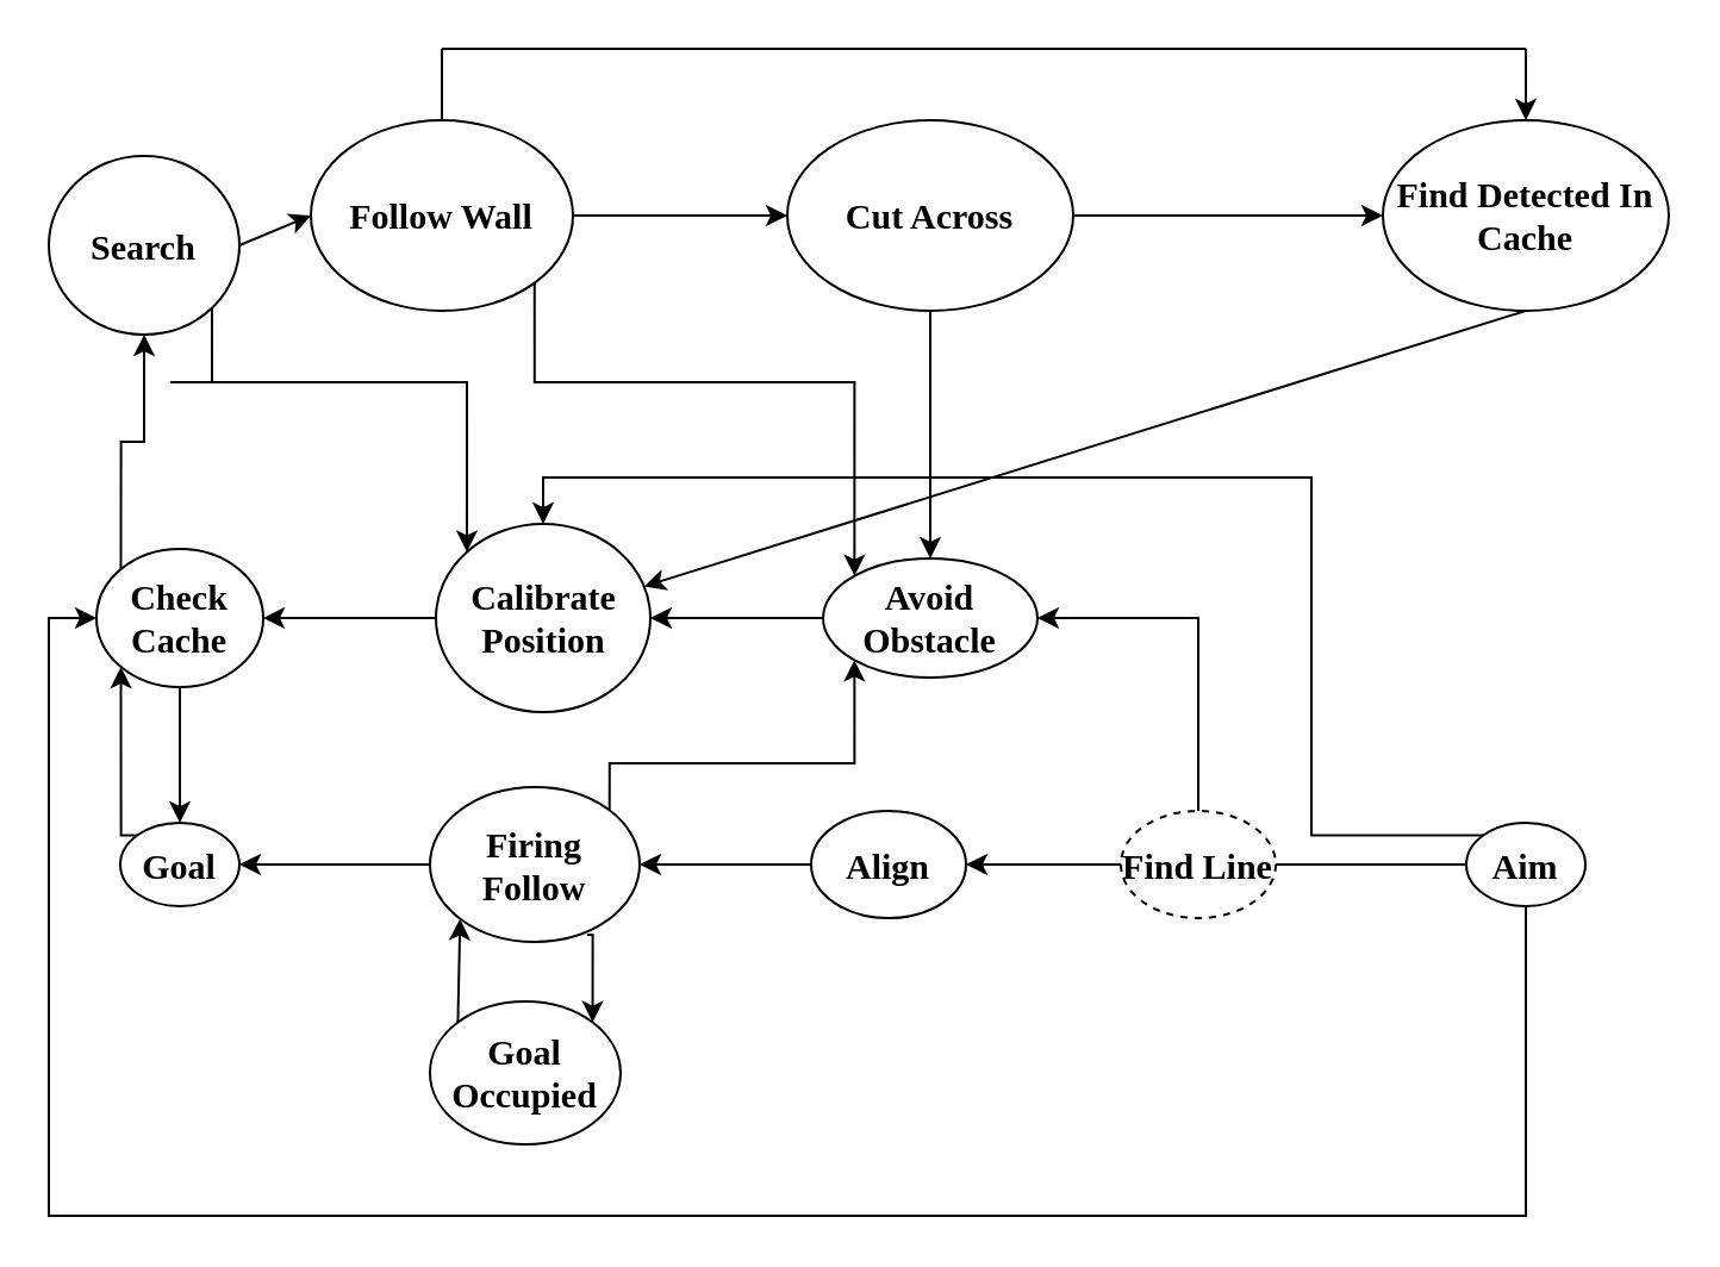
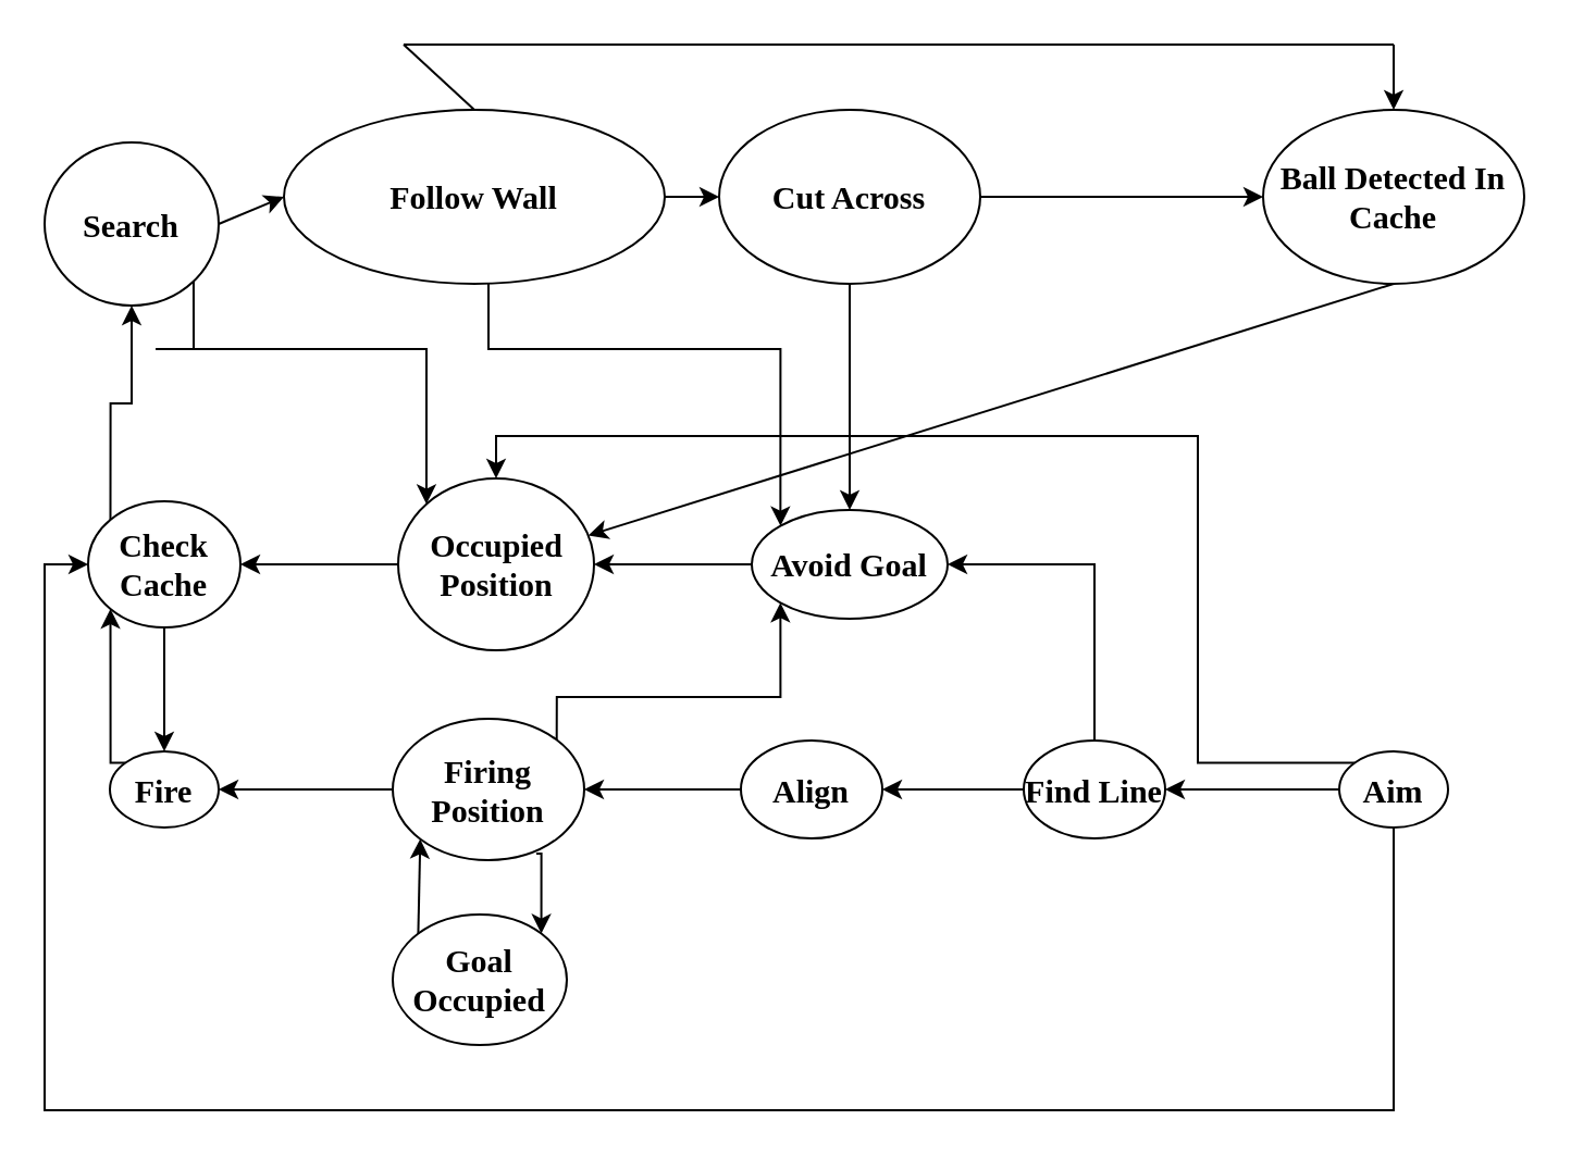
  <mxCell id="0" />
  <mxCell id="1" parent="0" />
  <mxCell id="2" style="edgeStyle=orthogonalEdgeStyle;rounded=0;orthogonalLoop=1;jettySize=auto;html=1;exitX=1;exitY=1;exitDx=0;exitDy=0;entryX=0;entryY=0;entryDx=0;entryDy=0;" edge="1" parent="1" source="3" target="5"><mxGeometry relative="1" as="geometry"><Array as="points"><mxPoint x="71" y="160" /><mxPoint x="198" y="160" /></Array></mxGeometry></mxCell>
  <mxCell id="3" value="&lt;div style=&quot;font-size: 15px&quot;&gt;&lt;font style=&quot;font-size: 15px&quot; face=&quot;Lucida Console&quot;&gt;&lt;b&gt;Search&lt;/b&gt;&lt;/font&gt;&lt;/div&gt;" style="ellipse;whiteSpace=wrap;html=1;gradientColor=#ffffff;" vertex="1" parent="1"><mxGeometry x="20" y="65" width="80" height="75" as="geometry" /></mxCell>
  <mxCell id="4" style="edgeStyle=orthogonalEdgeStyle;rounded=0;orthogonalLoop=1;jettySize=auto;html=1;exitX=0;exitY=0.5;exitDx=0;exitDy=0;entryX=1;entryY=0.5;entryDx=0;entryDy=0;" edge="1" parent="1" source="5" target="28"><mxGeometry relative="1" as="geometry" /></mxCell>
- <mxCell id="5" value="&lt;div style=&quot;font-size: 15px&quot;&gt;&lt;font style=&quot;font-size: 15px&quot; face=&quot;Lucida Console&quot;&gt;&lt;b&gt;Calibrate Position&lt;br&gt;&lt;/b&gt;&lt;/font&gt;&lt;/div&gt;" style="ellipse;whiteSpace=wrap;html=1;gradientColor=#ffffff;" vertex="1" parent="1"><mxGeometry x="182.5" y="219.5" width="90" height="79" as="geometry" /></mxCell>
+ <mxCell id="5" value="&lt;div style=&quot;font-size: 15px&quot;&gt;&lt;font style=&quot;font-size: 15px&quot; face=&quot;Lucida Console&quot;&gt;&lt;b&gt;Occupied Position&lt;br&gt;&lt;/b&gt;&lt;/font&gt;&lt;/div&gt;" style="ellipse;whiteSpace=wrap;html=1;gradientColor=#ffffff;" vertex="1" parent="1"><mxGeometry x="182.5" y="219.5" width="90" height="79" as="geometry" /></mxCell>
  <mxCell id="6" style="edgeStyle=orthogonalEdgeStyle;rounded=0;orthogonalLoop=1;jettySize=auto;html=1;exitX=1;exitY=1;exitDx=0;exitDy=0;entryX=0;entryY=0;entryDx=0;entryDy=0;" edge="1" parent="1" source="7" target="10"><mxGeometry relative="1" as="geometry"><Array as="points"><mxPoint x="224" y="160" /><mxPoint x="358" y="160" /></Array></mxGeometry></mxCell>
- <mxCell id="7" value="&lt;div style=&quot;font-size: 15px&quot;&gt;&lt;font style=&quot;font-size: 15px&quot; face=&quot;Lucida Console&quot;&gt;&lt;b&gt;Follow Wall&lt;br&gt;&lt;/b&gt;&lt;/font&gt;&lt;/div&gt;" style="ellipse;whiteSpace=wrap;html=1;gradientColor=#ffffff;" vertex="1" parent="1"><mxGeometry x="130" y="50" width="110" height="80" as="geometry" /></mxCell>
+ <mxCell id="7" value="&lt;div style=&quot;font-size: 15px&quot;&gt;&lt;font style=&quot;font-size: 15px&quot; face=&quot;Lucida Console&quot;&gt;&lt;b&gt;Follow Wall&lt;br&gt;&lt;/b&gt;&lt;/font&gt;&lt;/div&gt;" style="ellipse;whiteSpace=wrap;html=1;gradientColor=#ffffff;" vertex="1" parent="1"><mxGeometry x="130" y="50" width="175" height="80" as="geometry" /></mxCell>
  <mxCell id="8" value="" style="edgeStyle=orthogonalEdgeStyle;rounded=0;orthogonalLoop=1;jettySize=auto;html=1;" edge="1" parent="1" source="9" target="10"><mxGeometry relative="1" as="geometry" /></mxCell>
  <mxCell id="9" value="&lt;div style=&quot;font-size: 15px&quot;&gt;&lt;font style=&quot;font-size: 15px&quot; face=&quot;Lucida Console&quot;&gt;&lt;b&gt;Cut Across&lt;br&gt;&lt;/b&gt;&lt;/font&gt;&lt;/div&gt;" style="ellipse;whiteSpace=wrap;html=1;gradientColor=#ffffff;" vertex="1" parent="1"><mxGeometry x="330" y="50" width="120" height="80" as="geometry" /></mxCell>
- <mxCell id="10" value="&lt;div style=&quot;font-size: 15px&quot;&gt;&lt;font style=&quot;font-size: 15px&quot; face=&quot;Lucida Console&quot;&gt;&lt;b&gt;Avoid Obstacle&lt;/b&gt;&lt;/font&gt;&lt;/div&gt;" style="ellipse;whiteSpace=wrap;html=1;gradientColor=#ffffff;" vertex="1" parent="1"><mxGeometry x="345" y="234" width="90" height="50" as="geometry" /></mxCell>
- <mxCell id="11" value="&lt;div style=&quot;font-size: 15px&quot;&gt;&lt;font style=&quot;font-size: 15px&quot; face=&quot;Lucida Console&quot;&gt;&lt;b&gt;Find Detected In Cache&lt;br&gt;&lt;/b&gt;&lt;/font&gt;&lt;/div&gt;" style="ellipse;whiteSpace=wrap;html=1;gradientColor=#ffffff;" vertex="1" parent="1"><mxGeometry x="580" y="50" width="120" height="80" as="geometry" /></mxCell>
- <mxCell id="12" value="" style="edgeStyle=orthogonalEdgeStyle;rounded=0;orthogonalLoop=1;jettySize=auto;html=1;endArrow=none;" edge="1" parent="1" source="15" target="18"><mxGeometry relative="1" as="geometry" /></mxCell>
+ <mxCell id="10" value="&lt;div style=&quot;font-size: 15px&quot;&gt;&lt;font style=&quot;font-size: 15px&quot; face=&quot;Lucida Console&quot;&gt;&lt;b&gt;Avoid Goal&lt;/b&gt;&lt;/font&gt;&lt;/div&gt;" style="ellipse;whiteSpace=wrap;html=1;gradientColor=#ffffff;" vertex="1" parent="1"><mxGeometry x="345" y="234" width="90" height="50" as="geometry" /></mxCell>
+ <mxCell id="11" value="&lt;div style=&quot;font-size: 15px&quot;&gt;&lt;font style=&quot;font-size: 15px&quot; face=&quot;Lucida Console&quot;&gt;&lt;b&gt;Ball Detected In Cache&lt;br&gt;&lt;/b&gt;&lt;/font&gt;&lt;/div&gt;" style="ellipse;whiteSpace=wrap;html=1;gradientColor=#ffffff;" vertex="1" parent="1"><mxGeometry x="580" y="50" width="120" height="80" as="geometry" /></mxCell>
+ <mxCell id="12" value="" style="edgeStyle=orthogonalEdgeStyle;rounded=0;orthogonalLoop=1;jettySize=auto;html=1;" edge="1" parent="1" source="15" target="18"><mxGeometry relative="1" as="geometry" /></mxCell>
  <mxCell id="13" style="edgeStyle=orthogonalEdgeStyle;rounded=0;orthogonalLoop=1;jettySize=auto;html=1;exitX=0;exitY=0;exitDx=0;exitDy=0;entryX=0.5;entryY=0;entryDx=0;entryDy=0;" edge="1" parent="1" source="15" target="5"><mxGeometry relative="1" as="geometry"><Array as="points"><mxPoint x="550" y="350" /><mxPoint x="550" y="200" /><mxPoint x="228" y="200" /></Array></mxGeometry></mxCell>
  <mxCell id="14" style="edgeStyle=orthogonalEdgeStyle;rounded=0;orthogonalLoop=1;jettySize=auto;html=1;exitX=0.5;exitY=1;exitDx=0;exitDy=0;entryX=0;entryY=0.5;entryDx=0;entryDy=0;" edge="1" parent="1" source="15" target="28"><mxGeometry relative="1" as="geometry"><mxPoint x="200" y="420" as="targetPoint" /><Array as="points"><mxPoint x="640" y="510" /><mxPoint x="20" y="510" /><mxPoint x="20" y="259" /></Array></mxGeometry></mxCell>
  <mxCell id="15" value="&lt;div style=&quot;font-size: 15px&quot;&gt;&lt;font style=&quot;font-size: 15px&quot; face=&quot;Lucida Console&quot;&gt;&lt;b&gt;Aim&lt;br&gt;&lt;/b&gt;&lt;/font&gt;&lt;/div&gt;" style="ellipse;whiteSpace=wrap;html=1;gradientColor=#ffffff;" vertex="1" parent="1"><mxGeometry x="615" y="345" width="50" height="35" as="geometry" /></mxCell>
  <mxCell id="16" value="" style="edgeStyle=orthogonalEdgeStyle;rounded=0;orthogonalLoop=1;jettySize=auto;html=1;" edge="1" parent="1" source="18" target="20"><mxGeometry relative="1" as="geometry" /></mxCell>
  <mxCell id="17" style="edgeStyle=orthogonalEdgeStyle;rounded=0;orthogonalLoop=1;jettySize=auto;html=1;exitX=0.5;exitY=0;exitDx=0;exitDy=0;entryX=1;entryY=0.5;entryDx=0;entryDy=0;" edge="1" parent="1" source="18" target="10"><mxGeometry relative="1" as="geometry" /></mxCell>
- <mxCell id="18" value="&lt;div style=&quot;font-size: 15px&quot;&gt;&lt;font style=&quot;font-size: 15px&quot; face=&quot;Lucida Console&quot;&gt;&lt;b&gt;Find Line&lt;br&gt;&lt;/b&gt;&lt;/font&gt;&lt;/div&gt;" style="ellipse;whiteSpace=wrap;html=1;gradientColor=#ffffff;dashed=1;" vertex="1" parent="1"><mxGeometry x="470" y="340" width="65" height="45" as="geometry" /></mxCell>
+ <mxCell id="18" value="&lt;div style=&quot;font-size: 15px&quot;&gt;&lt;font style=&quot;font-size: 15px&quot; face=&quot;Lucida Console&quot;&gt;&lt;b&gt;Find Line&lt;br&gt;&lt;/b&gt;&lt;/font&gt;&lt;/div&gt;" style="ellipse;whiteSpace=wrap;html=1;gradientColor=#ffffff;" vertex="1" parent="1"><mxGeometry x="470" y="340" width="65" height="45" as="geometry" /></mxCell>
  <mxCell id="19" value="" style="edgeStyle=orthogonalEdgeStyle;rounded=0;orthogonalLoop=1;jettySize=auto;html=1;" edge="1" parent="1" source="20" target="24"><mxGeometry relative="1" as="geometry" /></mxCell>
  <mxCell id="20" value="&lt;div style=&quot;font-size: 15px&quot;&gt;&lt;font style=&quot;font-size: 15px&quot; face=&quot;Lucida Console&quot;&gt;&lt;b&gt;Align &lt;br&gt;&lt;/b&gt;&lt;/font&gt;&lt;/div&gt;" style="ellipse;whiteSpace=wrap;html=1;gradientColor=#ffffff;" vertex="1" parent="1"><mxGeometry x="340" y="340" width="65" height="45" as="geometry" /></mxCell>
  <mxCell id="21" value="" style="edgeStyle=orthogonalEdgeStyle;rounded=0;orthogonalLoop=1;jettySize=auto;html=1;exitX=0.75;exitY=0.954;exitDx=0;exitDy=0;entryX=1;entryY=0;entryDx=0;entryDy=0;exitPerimeter=0;" edge="1" parent="1" source="24" target="29"><mxGeometry relative="1" as="geometry"><Array as="points"><mxPoint x="248" y="392" /></Array></mxGeometry></mxCell>
  <mxCell id="22" value="" style="edgeStyle=orthogonalEdgeStyle;rounded=0;orthogonalLoop=1;jettySize=auto;html=1;" edge="1" parent="1" source="24" target="26"><mxGeometry relative="1" as="geometry" /></mxCell>
  <mxCell id="23" style="edgeStyle=orthogonalEdgeStyle;rounded=0;orthogonalLoop=1;jettySize=auto;html=1;exitX=1;exitY=0;exitDx=0;exitDy=0;entryX=0;entryY=1;entryDx=0;entryDy=0;" edge="1" parent="1" source="24" target="10"><mxGeometry relative="1" as="geometry"><Array as="points"><mxPoint x="255" y="320" /><mxPoint x="358" y="320" /></Array></mxGeometry></mxCell>
- <mxCell id="24" value="&lt;div style=&quot;font-size: 15px&quot;&gt;&lt;font style=&quot;font-size: 15px&quot; face=&quot;Lucida Console&quot;&gt;&lt;b&gt;Firing Follow&lt;br&gt;&lt;/b&gt;&lt;/font&gt;&lt;/div&gt;" style="ellipse;whiteSpace=wrap;html=1;gradientColor=#ffffff;" vertex="1" parent="1"><mxGeometry x="180" y="330" width="88" height="65" as="geometry" /></mxCell>
+ <mxCell id="24" value="&lt;div style=&quot;font-size: 15px&quot;&gt;&lt;font style=&quot;font-size: 15px&quot; face=&quot;Lucida Console&quot;&gt;&lt;b&gt;Firing Position&lt;br&gt;&lt;/b&gt;&lt;/font&gt;&lt;/div&gt;" style="ellipse;whiteSpace=wrap;html=1;gradientColor=#ffffff;" vertex="1" parent="1"><mxGeometry x="180" y="330" width="88" height="65" as="geometry" /></mxCell>
  <mxCell id="25" style="edgeStyle=orthogonalEdgeStyle;rounded=0;orthogonalLoop=1;jettySize=auto;html=1;exitX=0;exitY=0;exitDx=0;exitDy=0;entryX=0;entryY=1;entryDx=0;entryDy=0;" edge="1" parent="1" source="26" target="28"><mxGeometry relative="1" as="geometry"><Array as="points"><mxPoint x="50" y="350" /></Array></mxGeometry></mxCell>
- <mxCell id="26" value="&lt;div style=&quot;font-size: 15px&quot;&gt;&lt;font style=&quot;font-size: 15px&quot; face=&quot;Lucida Console&quot;&gt;&lt;b&gt;Goal&lt;/b&gt;&lt;/font&gt;&lt;/div&gt;" style="ellipse;whiteSpace=wrap;html=1;gradientColor=#ffffff;" vertex="1" parent="1"><mxGeometry x="50" y="345" width="50" height="35" as="geometry" /></mxCell>
+ <mxCell id="26" value="&lt;div style=&quot;font-size: 15px&quot;&gt;&lt;font style=&quot;font-size: 15px&quot; face=&quot;Lucida Console&quot;&gt;&lt;b&gt;Fire&lt;/b&gt;&lt;/font&gt;&lt;/div&gt;" style="ellipse;whiteSpace=wrap;html=1;gradientColor=#ffffff;" vertex="1" parent="1"><mxGeometry x="50" y="345" width="50" height="35" as="geometry" /></mxCell>
  <mxCell id="27" style="edgeStyle=orthogonalEdgeStyle;rounded=0;orthogonalLoop=1;jettySize=auto;html=1;exitX=0;exitY=0;exitDx=0;exitDy=0;entryX=0.5;entryY=1;entryDx=0;entryDy=0;" edge="1" parent="1" source="28" target="3"><mxGeometry relative="1" as="geometry" /></mxCell>
  <mxCell id="28" value="&lt;div style=&quot;font-size: 15px&quot;&gt;&lt;font style=&quot;font-size: 15px&quot; face=&quot;Lucida Console&quot;&gt;&lt;b&gt;Check Cache&lt;br&gt;&lt;/b&gt;&lt;/font&gt;&lt;/div&gt;" style="ellipse;whiteSpace=wrap;html=1;gradientColor=#ffffff;" vertex="1" parent="1"><mxGeometry x="40" y="230" width="70" height="58" as="geometry" /></mxCell>
  <mxCell id="29" value="&lt;div style=&quot;font-size: 15px&quot;&gt;&lt;font face=&quot;Lucida Console&quot;&gt;&lt;b&gt;Goal Occupied&lt;/b&gt;&lt;/font&gt;&lt;/div&gt;" style="ellipse;whiteSpace=wrap;html=1;gradientColor=#ffffff;" vertex="1" parent="1"><mxGeometry x="180" y="420" width="80" height="60" as="geometry" /></mxCell>
  <mxCell id="30" value="" style="endArrow=classic;html=1;entryX=0;entryY=0.5;entryDx=0;entryDy=0;exitX=1;exitY=0.5;exitDx=0;exitDy=0;" edge="1" parent="1" source="7" target="9"><mxGeometry width="50" height="50" relative="1" as="geometry"><mxPoint x="-50" y="300" as="sourcePoint" /><mxPoint x="0" y="250" as="targetPoint" /></mxGeometry></mxCell>
  <mxCell id="31" value="" style="endArrow=classic;html=1;entryX=0;entryY=0.5;entryDx=0;entryDy=0;exitX=1;exitY=0.5;exitDx=0;exitDy=0;" edge="1" parent="1" source="3" target="7"><mxGeometry width="50" height="50" relative="1" as="geometry"><mxPoint x="-20" y="370" as="sourcePoint" /><mxPoint x="30" y="320" as="targetPoint" /></mxGeometry></mxCell>
  <mxCell id="32" value="" style="endArrow=none;html=1;exitX=0.5;exitY=0;exitDx=0;exitDy=0;" edge="1" parent="1" source="7"><mxGeometry width="50" height="50" relative="1" as="geometry"><mxPoint x="-20" y="380" as="sourcePoint" /><mxPoint x="185" y="20" as="targetPoint" /></mxGeometry></mxCell>
  <mxCell id="33" value="" style="endArrow=none;html=1;" edge="1" parent="1"><mxGeometry width="50" height="50" relative="1" as="geometry"><mxPoint x="640" y="20" as="sourcePoint" /><mxPoint x="185" y="20" as="targetPoint" /></mxGeometry></mxCell>
  <mxCell id="34" value="" style="endArrow=classic;html=1;entryX=0.5;entryY=0;entryDx=0;entryDy=0;" edge="1" parent="1" target="11"><mxGeometry width="50" height="50" relative="1" as="geometry"><mxPoint x="640" y="20" as="sourcePoint" /><mxPoint x="30" y="330" as="targetPoint" /></mxGeometry></mxCell>
  <mxCell id="35" value="" style="endArrow=classic;html=1;exitX=0.5;exitY=1;exitDx=0;exitDy=0;" edge="1" parent="1" source="11" target="5"><mxGeometry width="50" height="50" relative="1" as="geometry"><mxPoint x="-20" y="340" as="sourcePoint" /><mxPoint x="30" y="290" as="targetPoint" /></mxGeometry></mxCell>
  <mxCell id="36" value="" style="endArrow=classic;html=1;entryX=0;entryY=0.5;entryDx=0;entryDy=0;exitX=1;exitY=0.5;exitDx=0;exitDy=0;" edge="1" parent="1" source="9" target="11"><mxGeometry width="50" height="50" relative="1" as="geometry"><mxPoint x="460" y="100" as="sourcePoint" /><mxPoint x="20" y="290" as="targetPoint" /></mxGeometry></mxCell>
  <mxCell id="37" value="" style="endArrow=classic;html=1;exitX=0;exitY=0.5;exitDx=0;exitDy=0;entryX=1;entryY=0.5;entryDx=0;entryDy=0;" edge="1" parent="1" source="10" target="5"><mxGeometry width="50" height="50" relative="1" as="geometry"><mxPoint x="-30" y="340" as="sourcePoint" /><mxPoint x="20" y="290" as="targetPoint" /></mxGeometry></mxCell>
  <mxCell id="38" value="" style="endArrow=classic;html=1;entryX=0;entryY=1;entryDx=0;entryDy=0;exitX=0;exitY=0;exitDx=0;exitDy=0;" edge="1" parent="1" source="29" target="24"><mxGeometry width="50" height="50" relative="1" as="geometry"><mxPoint x="-30" y="610" as="sourcePoint" /><mxPoint x="20" y="560" as="targetPoint" /></mxGeometry></mxCell>
  <mxCell id="39" value="" style="endArrow=classic;html=1;entryX=0.5;entryY=0;entryDx=0;entryDy=0;exitX=0.5;exitY=1;exitDx=0;exitDy=0;" edge="1" parent="1" source="28" target="26"><mxGeometry width="50" height="50" relative="1" as="geometry"><mxPoint x="60" y="320" as="sourcePoint" /><mxPoint x="20" y="540" as="targetPoint" /></mxGeometry></mxCell>
